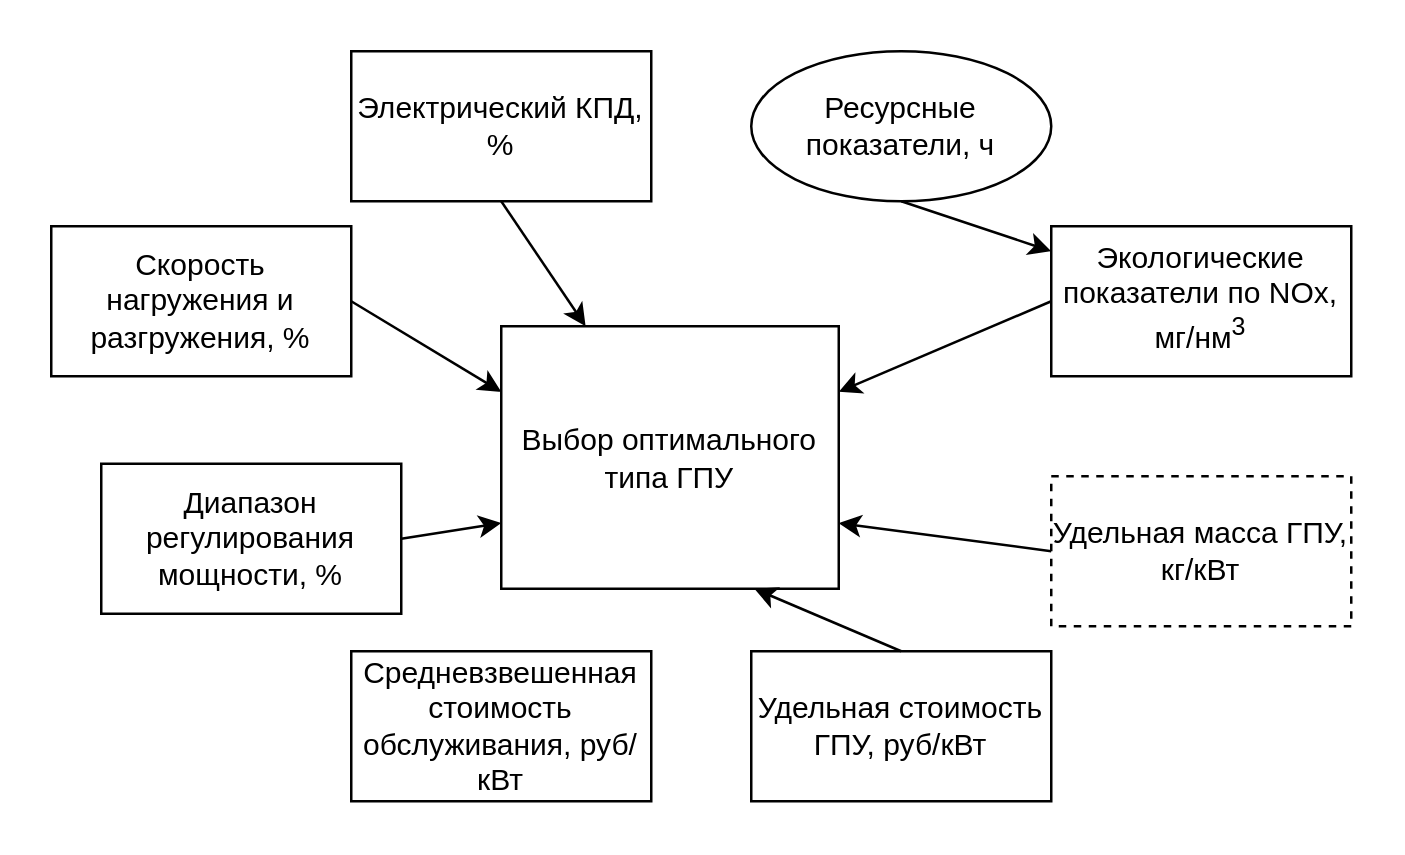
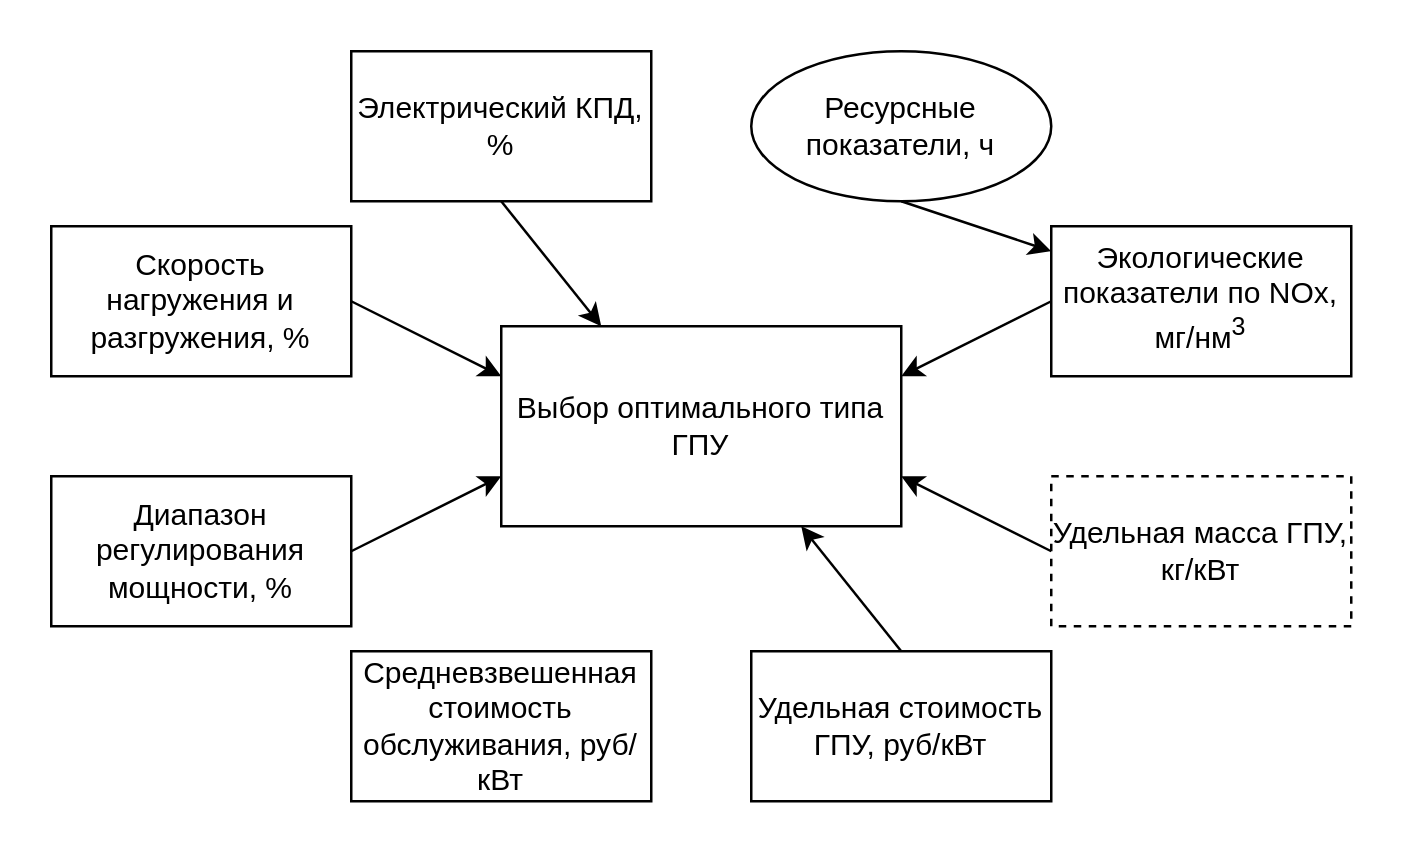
  <mxCell id="0" />
  <mxCell id="1" parent="0" />
- <mxCell id="2" value="Выбор оптимального типа ГПУ" style="rounded=0;whiteSpace=wrap;html=1;" vertex="1" parent="1"><mxGeometry x="200" y="130" width="135" height="105" as="geometry" /></mxCell>
+ <mxCell id="2" value="Выбор оптимального типа ГПУ" style="rounded=0;whiteSpace=wrap;html=1;" vertex="1" parent="1"><mxGeometry x="200" y="130" width="160" height="80" as="geometry" /></mxCell>
  <mxCell id="3" value="Электрический КПД, %" style="rounded=0;whiteSpace=wrap;html=1;" vertex="1" parent="1"><mxGeometry x="140" y="20" width="120" height="60" as="geometry" /></mxCell>
  <mxCell id="4" value="Ресурсные показатели, ч" style="ellipse;whiteSpace=wrap;html=1;" vertex="1" parent="1"><mxGeometry x="300" y="20" width="120" height="60" as="geometry" /></mxCell>
  <mxCell id="5" value="Скорость нагружения и разгружения, %" style="rounded=0;whiteSpace=wrap;html=1;" vertex="1" parent="1"><mxGeometry x="20" y="90" width="120" height="60" as="geometry" /></mxCell>
- <mxCell id="6" value="Диапазон регулирования мощности, %" style="rounded=0;whiteSpace=wrap;html=1;" vertex="1" parent="1"><mxGeometry x="40" y="185" width="120" height="60" as="geometry" /></mxCell>
+ <mxCell id="6" value="Диапазон регулирования мощности, %" style="rounded=0;whiteSpace=wrap;html=1;" vertex="1" parent="1"><mxGeometry x="20" y="190" width="120" height="60" as="geometry" /></mxCell>
  <mxCell id="7" value="Средневзвешенная стоимость обслуживания, руб/кВт" style="rounded=0;whiteSpace=wrap;html=1;" vertex="1" parent="1"><mxGeometry x="140" y="260" width="120" height="60" as="geometry" /></mxCell>
  <mxCell id="8" value="Удельная стоимость ГПУ, руб/кВт" style="rounded=0;whiteSpace=wrap;html=1;" vertex="1" parent="1"><mxGeometry x="300" y="260" width="120" height="60" as="geometry" /></mxCell>
  <mxCell id="9" value="Удельная масса ГПУ,&lt;br&gt;кг/кВт" style="rounded=0;whiteSpace=wrap;html=1;dashed=1;" vertex="1" parent="1"><mxGeometry x="420" y="190" width="120" height="60" as="geometry" /></mxCell>
  <mxCell id="10" value="Экологические показатели по NOx, мг/нм&lt;sup&gt;3&lt;/sup&gt;&lt;sub&gt;&lt;br&gt;&lt;/sub&gt;" style="rounded=0;whiteSpace=wrap;html=1;" vertex="1" parent="1"><mxGeometry x="420" y="90" width="120" height="60" as="geometry" /></mxCell>
  <mxCell id="11" value="" style="endArrow=classic;html=1;rounded=0;exitX=0.5;exitY=1;exitDx=0;exitDy=0;" edge="1" parent="1" source="4" target="10"><mxGeometry width="50" height="50" relative="1" as="geometry"><mxPoint x="210" y="270" as="sourcePoint" /><mxPoint x="250" y="220" as="targetPoint" /></mxGeometry></mxCell>
  <mxCell id="12" value="" style="endArrow=classic;html=1;rounded=0;exitX=0.5;exitY=1;exitDx=0;exitDy=0;entryX=0.25;entryY=0;entryDx=0;entryDy=0;" edge="1" parent="1" source="3" target="2"><mxGeometry width="50" height="50" relative="1" as="geometry"><mxPoint x="220" y="280" as="sourcePoint" /><mxPoint x="260" y="230" as="targetPoint" /></mxGeometry></mxCell>
  <mxCell id="13" value="" style="endArrow=classic;html=1;rounded=0;exitX=1;exitY=0.5;exitDx=0;exitDy=0;entryX=0;entryY=0.25;entryDx=0;entryDy=0;" edge="1" parent="1" source="5" target="2"><mxGeometry width="50" height="50" relative="1" as="geometry"><mxPoint x="230" y="290" as="sourcePoint" /><mxPoint x="270" y="240" as="targetPoint" /></mxGeometry></mxCell>
  <mxCell id="14" value="" style="endArrow=classic;html=1;rounded=0;exitX=1;exitY=0.5;exitDx=0;exitDy=0;entryX=0;entryY=0.75;entryDx=0;entryDy=0;" edge="1" parent="1" source="6" target="2"><mxGeometry width="50" height="50" relative="1" as="geometry"><mxPoint x="240" y="300" as="sourcePoint" /><mxPoint x="280" y="250" as="targetPoint" /></mxGeometry></mxCell>
  <mxCell id="15" value="" style="endArrow=classic;html=1;rounded=0;exitX=0;exitY=0.5;exitDx=0;exitDy=0;entryX=1;entryY=0.25;entryDx=0;entryDy=0;" edge="1" parent="1" source="10" target="2"><mxGeometry width="50" height="50" relative="1" as="geometry"><mxPoint x="250" y="310" as="sourcePoint" /><mxPoint x="290" y="260" as="targetPoint" /></mxGeometry></mxCell>
  <mxCell id="16" value="" style="endArrow=classic;html=1;rounded=0;exitX=0;exitY=0.5;exitDx=0;exitDy=0;entryX=1;entryY=0.75;entryDx=0;entryDy=0;" edge="1" parent="1" source="9" target="2"><mxGeometry width="50" height="50" relative="1" as="geometry"><mxPoint x="260" y="320" as="sourcePoint" /><mxPoint x="300" y="270" as="targetPoint" /></mxGeometry></mxCell>
  <mxCell id="17" value="" style="endArrow=classic;html=1;rounded=0;exitX=0.5;exitY=0;exitDx=0;exitDy=0;entryX=0.75;entryY=1;entryDx=0;entryDy=0;" edge="1" parent="1" source="8" target="2"><mxGeometry width="50" height="50" relative="1" as="geometry"><mxPoint x="270" y="330" as="sourcePoint" /><mxPoint x="310" y="280" as="targetPoint" /></mxGeometry></mxCell>
